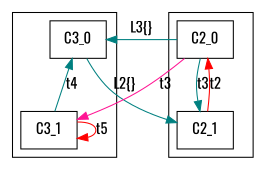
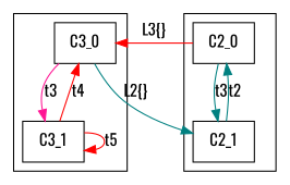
  digraph {
    compound=true
    fontname=Oswald
    node [fontname=Oswald shape=box]
    edge [color=teal fontname=Oswald]
    C3_0
    C3_1
    C2_0
    C2_1
    subgraph cluster_1 {
      C3_0
      C3_1
    }
    subgraph cluster_2 {
      C2_0
      C2_1
    }
-   C2_0 -> C3_1 [color=deeppink label=t3]
+   C3_0 -> C3_1 [color=deeppink label=t3]
    C3_0 -> C2_1 [label="L2{}"]
-   C3_1 -> C3_0 [label=t4]
+   C3_1 -> C3_0 [color=red label=t4]
    C3_1 -> C3_1 [color=red label=t5]
-   C2_0 -> C3_0 [label="L3{}"]
+   C2_0 -> C3_0 [color=red label="L3{}"]
    C2_0 -> C2_1 [label=t3]
-   C2_1 -> C2_0 [color=red label=t2]
+   C2_1 -> C2_0 [label=t2]
  }
